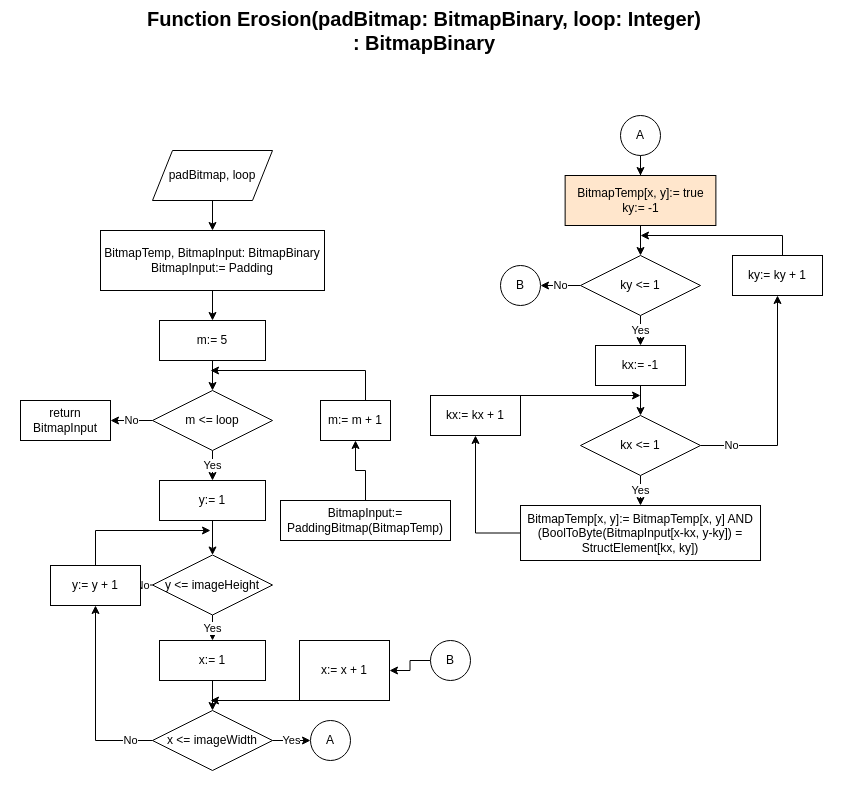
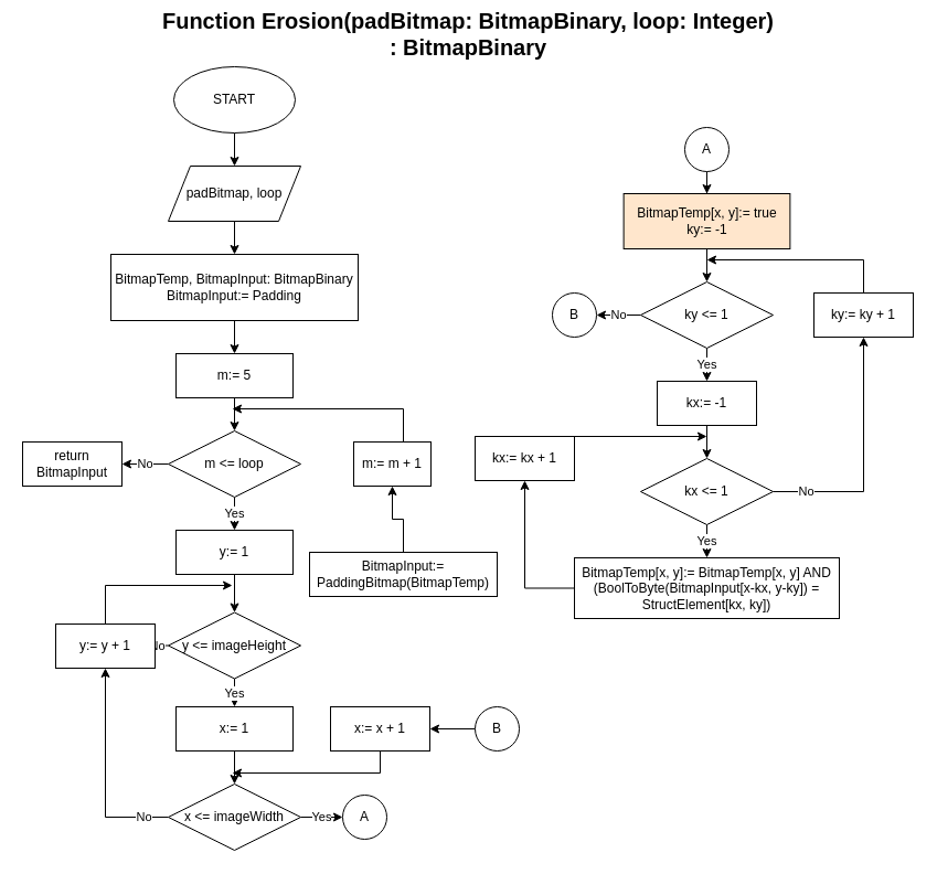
  <mxCell id="0" />
  <mxCell id="1" parent="0" />
  <mxCell id="2" value="&lt;font style=&quot;font-size: 20px&quot;&gt;&lt;b&gt;Function Erosion(padBitmap: BitmapBinary, loop: Integer) : BitmapBinary&lt;/b&gt;&lt;/font&gt;" style="text;html=1;strokeColor=none;fillColor=none;align=center;verticalAlign=middle;whiteSpace=wrap;rounded=0;" vertex="1" parent="1"><mxGeometry x="144" y="20" width="560" height="20" as="geometry" /></mxCell>
+ <mxCell id="3" value="" style="edgeStyle=orthogonalEdgeStyle;rounded=0;orthogonalLoop=1;jettySize=auto;html=1;" edge="1" parent="1" source="4" target="6"><mxGeometry relative="1" as="geometry" /></mxCell>
+ <mxCell id="4" value="START" style="ellipse;whiteSpace=wrap;html=1;" vertex="1" parent="1"><mxGeometry x="157" y="60" width="110" height="60" as="geometry" /></mxCell>
  <mxCell id="5" value="" style="edgeStyle=orthogonalEdgeStyle;rounded=0;orthogonalLoop=1;jettySize=auto;html=1;" edge="1" parent="1" source="6" target="8"><mxGeometry relative="1" as="geometry" /></mxCell>
  <mxCell id="6" value="padBitmap, loop" style="shape=parallelogram;perimeter=parallelogramPerimeter;whiteSpace=wrap;html=1;fixedSize=1;" vertex="1" parent="1"><mxGeometry x="152" y="150" width="120" height="50" as="geometry" /></mxCell>
  <mxCell id="7" value="" style="edgeStyle=orthogonalEdgeStyle;rounded=0;orthogonalLoop=1;jettySize=auto;html=1;" edge="1" parent="1" source="8" target="10"><mxGeometry relative="1" as="geometry" /></mxCell>
  <mxCell id="8" value="BitmapTemp, BitmapInput: BitmapBinary&lt;br&gt;BitmapInput:= Padding" style="rounded=0;whiteSpace=wrap;html=1;" vertex="1" parent="1"><mxGeometry x="100" y="230" width="224" height="60" as="geometry" /></mxCell>
  <mxCell id="9" value="" style="edgeStyle=orthogonalEdgeStyle;rounded=0;orthogonalLoop=1;jettySize=auto;html=1;" edge="1" parent="1" source="10" target="14"><mxGeometry relative="1" as="geometry" /></mxCell>
  <mxCell id="10" value="m:= 5" style="rounded=0;whiteSpace=wrap;html=1;" vertex="1" parent="1"><mxGeometry x="159" y="320" width="106" height="40" as="geometry" /></mxCell>
  <mxCell id="11" style="edgeStyle=orthogonalEdgeStyle;rounded=0;orthogonalLoop=1;jettySize=auto;html=1;exitX=0.5;exitY=1;exitDx=0;exitDy=0;" edge="1" parent="1" source="10" target="10"><mxGeometry relative="1" as="geometry" /></mxCell>
  <mxCell id="12" value="Yes" style="edgeStyle=orthogonalEdgeStyle;rounded=0;orthogonalLoop=1;jettySize=auto;html=1;" edge="1" parent="1" source="14" target="16"><mxGeometry relative="1" as="geometry" /></mxCell>
  <mxCell id="13" value="No" style="edgeStyle=orthogonalEdgeStyle;rounded=0;orthogonalLoop=1;jettySize=auto;html=1;" edge="1" parent="1" source="14" target="30"><mxGeometry relative="1" as="geometry"><mxPoint x="110" y="420" as="targetPoint" /></mxGeometry></mxCell>
  <mxCell id="14" value="m &amp;lt;= loop" style="rhombus;whiteSpace=wrap;html=1;" vertex="1" parent="1"><mxGeometry x="152" y="390" width="120" height="60" as="geometry" /></mxCell>
  <mxCell id="15" value="" style="edgeStyle=orthogonalEdgeStyle;rounded=0;orthogonalLoop=1;jettySize=auto;html=1;" edge="1" parent="1" source="16" target="19"><mxGeometry relative="1" as="geometry" /></mxCell>
  <mxCell id="16" value="y:= 1" style="rounded=0;whiteSpace=wrap;html=1;" vertex="1" parent="1"><mxGeometry x="159" y="480" width="106" height="40" as="geometry" /></mxCell>
  <mxCell id="17" value="Yes" style="edgeStyle=orthogonalEdgeStyle;rounded=0;orthogonalLoop=1;jettySize=auto;html=1;" edge="1" parent="1" source="19" target="21"><mxGeometry relative="1" as="geometry" /></mxCell>
  <mxCell id="18" value="No" style="edgeStyle=orthogonalEdgeStyle;rounded=0;orthogonalLoop=1;jettySize=auto;html=1;" edge="1" parent="1" source="19" target="27"><mxGeometry relative="1" as="geometry"><mxPoint x="345" y="550" as="targetPoint" /></mxGeometry></mxCell>
  <mxCell id="19" value="y &amp;lt;= imageHeight" style="rhombus;whiteSpace=wrap;html=1;" vertex="1" parent="1"><mxGeometry x="152" y="554.5" width="120" height="60" as="geometry" /></mxCell>
  <mxCell id="20" value="" style="edgeStyle=orthogonalEdgeStyle;rounded=0;orthogonalLoop=1;jettySize=auto;html=1;" edge="1" parent="1" source="21" target="24"><mxGeometry relative="1" as="geometry" /></mxCell>
  <mxCell id="21" value="x:= 1" style="rounded=0;whiteSpace=wrap;html=1;" vertex="1" parent="1"><mxGeometry x="159" y="640" width="106" height="40" as="geometry" /></mxCell>
  <mxCell id="22" value="Yes" style="edgeStyle=orthogonalEdgeStyle;rounded=0;orthogonalLoop=1;jettySize=auto;html=1;entryX=0;entryY=0.5;entryDx=0;entryDy=0;" edge="1" parent="1" source="24" target="25"><mxGeometry relative="1" as="geometry"><mxPoint x="310" y="740" as="targetPoint" /></mxGeometry></mxCell>
  <mxCell id="23" value="No" style="edgeStyle=orthogonalEdgeStyle;rounded=0;orthogonalLoop=1;jettySize=auto;html=1;entryX=0.5;entryY=1;entryDx=0;entryDy=0;" edge="1" parent="1" source="24" target="27"><mxGeometry x="-0.771" relative="1" as="geometry"><mxPoint x="100" y="610" as="targetPoint" /><mxPoint as="offset" /></mxGeometry></mxCell>
  <mxCell id="24" value="x &amp;lt;= imageWidth" style="rhombus;whiteSpace=wrap;html=1;" vertex="1" parent="1"><mxGeometry x="152" y="710" width="120" height="60" as="geometry" /></mxCell>
  <mxCell id="25" value="A" style="ellipse;whiteSpace=wrap;html=1;aspect=fixed;" vertex="1" parent="1"><mxGeometry x="310" y="720" width="40" height="40" as="geometry" /></mxCell>
  <mxCell id="26" style="edgeStyle=orthogonalEdgeStyle;rounded=0;orthogonalLoop=1;jettySize=auto;html=1;" edge="1" parent="1" source="27"><mxGeometry relative="1" as="geometry"><mxPoint x="210" y="530" as="targetPoint" /><Array as="points"><mxPoint x="95" y="530" /></Array></mxGeometry></mxCell>
  <mxCell id="27" value="y:= y + 1" style="rounded=0;whiteSpace=wrap;html=1;" vertex="1" parent="1"><mxGeometry x="50" y="565" width="90" height="40" as="geometry" /></mxCell>
  <mxCell id="28" style="edgeStyle=orthogonalEdgeStyle;rounded=0;orthogonalLoop=1;jettySize=auto;html=1;" edge="1" parent="1" source="29"><mxGeometry relative="1" as="geometry"><mxPoint x="210" y="370" as="targetPoint" /><Array as="points"><mxPoint x="365" y="370" /></Array></mxGeometry></mxCell>
  <mxCell id="29" value="m:= m + 1" style="rounded=0;whiteSpace=wrap;html=1;" vertex="1" parent="1"><mxGeometry x="320" y="400" width="70" height="40" as="geometry" /></mxCell>
  <mxCell id="30" value="return BitmapInput" style="rounded=0;whiteSpace=wrap;html=1;" vertex="1" parent="1"><mxGeometry x="20" y="400" width="90" height="40" as="geometry" /></mxCell>
  <mxCell id="31" style="edgeStyle=orthogonalEdgeStyle;rounded=0;orthogonalLoop=1;jettySize=auto;html=1;entryX=0.5;entryY=1;entryDx=0;entryDy=0;" edge="1" parent="1" source="32" target="29"><mxGeometry relative="1" as="geometry" /></mxCell>
  <mxCell id="32" value="BitmapInput:= PaddingBitmap(BitmapTemp)" style="rounded=0;whiteSpace=wrap;html=1;" vertex="1" parent="1"><mxGeometry x="280" y="500" width="170" height="40" as="geometry" /></mxCell>
  <mxCell id="33" value="" style="edgeStyle=orthogonalEdgeStyle;rounded=0;orthogonalLoop=1;jettySize=auto;html=1;" edge="1" parent="1" source="34" target="36"><mxGeometry relative="1" as="geometry" /></mxCell>
  <mxCell id="34" value="A" style="ellipse;whiteSpace=wrap;html=1;aspect=fixed;" vertex="1" parent="1"><mxGeometry x="620" y="115" width="40" height="40" as="geometry" /></mxCell>
  <mxCell id="35" value="" style="edgeStyle=orthogonalEdgeStyle;rounded=0;orthogonalLoop=1;jettySize=auto;html=1;" edge="1" parent="1" source="36" target="39"><mxGeometry relative="1" as="geometry" /></mxCell>
  <mxCell id="36" value="BitmapTemp[x, y]:= true&lt;br&gt;ky:= -1" style="rounded=0;whiteSpace=wrap;html=1;fillColor=#ffe6cc;" vertex="1" parent="1"><mxGeometry x="564.63" y="175" width="150.75" height="50" as="geometry" /></mxCell>
  <mxCell id="37" value="Yes" style="edgeStyle=orthogonalEdgeStyle;rounded=0;orthogonalLoop=1;jettySize=auto;html=1;" edge="1" parent="1" source="39" target="41"><mxGeometry relative="1" as="geometry" /></mxCell>
  <mxCell id="38" value="No" style="edgeStyle=orthogonalEdgeStyle;rounded=0;orthogonalLoop=1;jettySize=auto;html=1;entryX=1;entryY=0.5;entryDx=0;entryDy=0;" edge="1" parent="1" source="39" target="51"><mxGeometry relative="1" as="geometry"><mxPoint x="540" y="285" as="targetPoint" /></mxGeometry></mxCell>
  <mxCell id="39" value="ky &amp;lt;= 1" style="rhombus;whiteSpace=wrap;html=1;" vertex="1" parent="1"><mxGeometry x="580" y="255" width="120" height="60" as="geometry" /></mxCell>
  <mxCell id="40" value="" style="edgeStyle=orthogonalEdgeStyle;rounded=0;orthogonalLoop=1;jettySize=auto;html=1;" edge="1" parent="1" source="41" target="44"><mxGeometry relative="1" as="geometry" /></mxCell>
  <mxCell id="41" value="kx:= -1" style="rounded=0;whiteSpace=wrap;html=1;" vertex="1" parent="1"><mxGeometry x="595" y="345" width="90" height="40" as="geometry" /></mxCell>
  <mxCell id="42" value="Yes" style="edgeStyle=orthogonalEdgeStyle;rounded=0;orthogonalLoop=1;jettySize=auto;html=1;" edge="1" parent="1" source="44" target="45"><mxGeometry relative="1" as="geometry" /></mxCell>
  <mxCell id="43" value="No" style="edgeStyle=orthogonalEdgeStyle;rounded=0;orthogonalLoop=1;jettySize=auto;html=1;entryX=0.5;entryY=1;entryDx=0;entryDy=0;" edge="1" parent="1" source="44" target="50"><mxGeometry x="-0.73" relative="1" as="geometry"><mxPoint as="offset" /></mxGeometry></mxCell>
  <mxCell id="44" value="kx &amp;lt;= 1" style="rhombus;whiteSpace=wrap;html=1;" vertex="1" parent="1"><mxGeometry x="580" y="415" width="120" height="60" as="geometry" /></mxCell>
  <mxCell id="45" value="BitmapTemp[x, y]:= BitmapTemp[x, y] &lt;span class=&quot;pl-k&quot;&gt;AND&lt;/span&gt; (BoolToByte(BitmapInput[x-kx, y-ky]) = StructElement[kx, ky])" style="whiteSpace=wrap;html=1;verticalAlign=middle;" vertex="1" parent="1"><mxGeometry x="520.01" y="505" width="240" height="55" as="geometry" /></mxCell>
  <mxCell id="46" style="edgeStyle=orthogonalEdgeStyle;rounded=0;orthogonalLoop=1;jettySize=auto;html=1;entryX=0.5;entryY=1;entryDx=0;entryDy=0;exitX=0;exitY=0.5;exitDx=0;exitDy=0;" edge="1" parent="1" source="45" target="48"><mxGeometry relative="1" as="geometry"><mxPoint x="480" y="465" as="targetPoint" /><mxPoint x="595.01" y="619.517" as="sourcePoint" /></mxGeometry></mxCell>
  <mxCell id="47" style="edgeStyle=orthogonalEdgeStyle;rounded=0;orthogonalLoop=1;jettySize=auto;html=1;" edge="1" parent="1" source="48"><mxGeometry relative="1" as="geometry"><mxPoint x="640" y="395" as="targetPoint" /><Array as="points"><mxPoint x="495" y="395" /></Array></mxGeometry></mxCell>
  <mxCell id="48" value="kx:= kx + 1" style="rounded=0;whiteSpace=wrap;html=1;" vertex="1" parent="1"><mxGeometry x="430" y="395" width="90" height="40" as="geometry" /></mxCell>
  <mxCell id="49" style="edgeStyle=orthogonalEdgeStyle;rounded=0;orthogonalLoop=1;jettySize=auto;html=1;" edge="1" parent="1" source="50"><mxGeometry relative="1" as="geometry"><mxPoint x="640" y="235" as="targetPoint" /><Array as="points"><mxPoint x="782" y="235" /></Array></mxGeometry></mxCell>
- <mxCell id="50" value="ky:= ky + 1" style="rounded=0;whiteSpace=wrap;html=1;" vertex="1" parent="1"><mxGeometry x="732" y="255" width="90" height="40" as="geometry" /></mxCell>
+ <mxCell id="50" value="ky:= ky + 1" style="rounded=0;whiteSpace=wrap;html=1;" vertex="1" parent="1"><mxGeometry x="737" y="265" width="90" height="40" as="geometry" /></mxCell>
  <mxCell id="51" value="B" style="ellipse;whiteSpace=wrap;html=1;aspect=fixed;" vertex="1" parent="1"><mxGeometry x="500" y="265" width="40" height="40" as="geometry" /></mxCell>
  <mxCell id="52" value="" style="edgeStyle=orthogonalEdgeStyle;rounded=0;orthogonalLoop=1;jettySize=auto;html=1;" edge="1" parent="1" source="53" target="55"><mxGeometry relative="1" as="geometry" /></mxCell>
  <mxCell id="53" value="B" style="ellipse;whiteSpace=wrap;html=1;aspect=fixed;" vertex="1" parent="1"><mxGeometry x="430" y="640" width="40" height="40" as="geometry" /></mxCell>
  <mxCell id="54" style="edgeStyle=orthogonalEdgeStyle;rounded=0;orthogonalLoop=1;jettySize=auto;html=1;" edge="1" parent="1" source="55"><mxGeometry relative="1" as="geometry"><mxPoint x="210" y="700" as="targetPoint" /><Array as="points"><mxPoint x="344" y="700" /></Array></mxGeometry></mxCell>
- <mxCell id="55" value="x:= x + 1" style="rounded=0;whiteSpace=wrap;html=1;" vertex="1" parent="1"><mxGeometry x="299" y="640" width="90" height="60" as="geometry" /></mxCell>
+ <mxCell id="55" value="x:= x + 1" style="rounded=0;whiteSpace=wrap;html=1;" vertex="1" parent="1"><mxGeometry x="299" y="640" width="90" height="40" as="geometry" /></mxCell>
